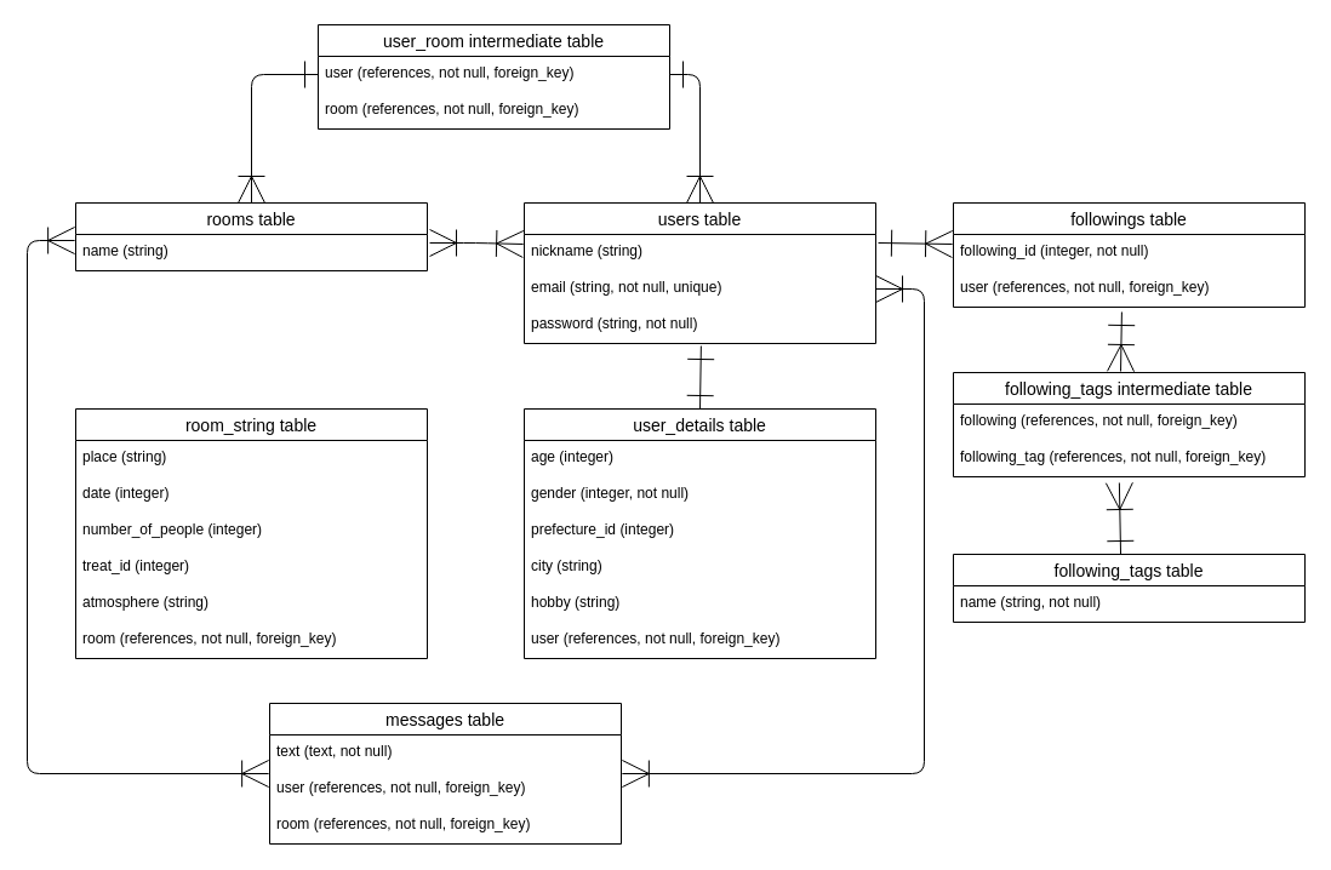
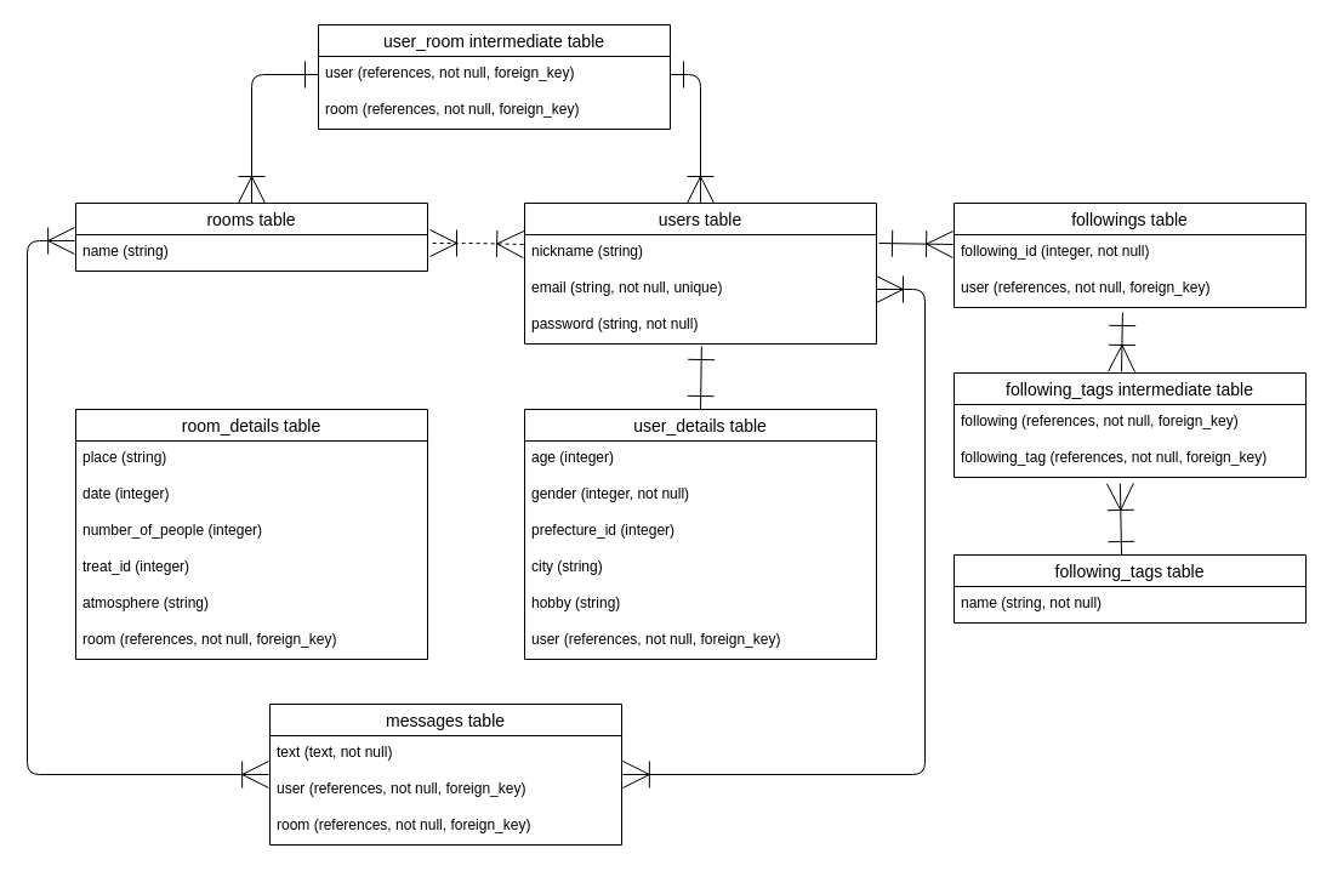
  <mxCell id="0" />
  <mxCell id="1" parent="0" />
  <mxCell id="2" value="users table" style="swimlane;fontStyle=0;childLayout=stackLayout;horizontal=1;startSize=26;horizontalStack=0;resizeParent=1;resizeParentMax=0;resizeLast=0;collapsible=1;marginBottom=0;align=center;fontSize=14;" vertex="1" parent="1"><mxGeometry x="430" y="167" width="290" height="116" as="geometry" /></mxCell>
  <mxCell id="3" value="nickname (string)" style="text;strokeColor=none;fillColor=none;spacingLeft=4;spacingRight=4;overflow=hidden;rotatable=0;points=[[0,0.5],[1,0.5]];portConstraint=eastwest;fontSize=12;" vertex="1" parent="2"><mxGeometry y="26" width="290" height="30" as="geometry" /></mxCell>
  <mxCell id="4" value="email (string, not null, unique)" style="text;strokeColor=none;fillColor=none;spacingLeft=4;spacingRight=4;overflow=hidden;rotatable=0;points=[[0,0.5],[1,0.5]];portConstraint=eastwest;fontSize=12;" vertex="1" parent="2"><mxGeometry y="56" width="290" height="30" as="geometry" /></mxCell>
  <mxCell id="5" value="password (string, not null)" style="text;strokeColor=none;fillColor=none;spacingLeft=4;spacingRight=4;overflow=hidden;rotatable=0;points=[[0,0.5],[1,0.5]];portConstraint=eastwest;fontSize=12;" vertex="1" parent="2"><mxGeometry y="86" width="290" height="30" as="geometry" /></mxCell>
  <mxCell id="6" value="user_details table" style="swimlane;fontStyle=0;childLayout=stackLayout;horizontal=1;startSize=26;horizontalStack=0;resizeParent=1;resizeParentMax=0;resizeLast=0;collapsible=1;marginBottom=0;align=center;fontSize=14;" vertex="1" parent="1"><mxGeometry x="430" y="337" width="290" height="206" as="geometry" /></mxCell>
  <mxCell id="7" value="age (integer)" style="text;strokeColor=none;fillColor=none;spacingLeft=4;spacingRight=4;overflow=hidden;rotatable=0;points=[[0,0.5],[1,0.5]];portConstraint=eastwest;fontSize=12;" vertex="1" parent="6"><mxGeometry y="26" width="290" height="30" as="geometry" /></mxCell>
  <mxCell id="8" value="gender (integer, not null)" style="text;strokeColor=none;fillColor=none;spacingLeft=4;spacingRight=4;overflow=hidden;rotatable=0;points=[[0,0.5],[1,0.5]];portConstraint=eastwest;fontSize=12;" vertex="1" parent="6"><mxGeometry y="56" width="290" height="30" as="geometry" /></mxCell>
  <mxCell id="9" value="prefecture_id (integer)" style="text;strokeColor=none;fillColor=none;spacingLeft=4;spacingRight=4;overflow=hidden;rotatable=0;points=[[0,0.5],[1,0.5]];portConstraint=eastwest;fontSize=12;" vertex="1" parent="6"><mxGeometry y="86" width="290" height="30" as="geometry" /></mxCell>
  <mxCell id="10" value="city (string)" style="text;strokeColor=none;fillColor=none;spacingLeft=4;spacingRight=4;overflow=hidden;rotatable=0;points=[[0,0.5],[1,0.5]];portConstraint=eastwest;fontSize=12;" vertex="1" parent="6"><mxGeometry y="116" width="290" height="30" as="geometry" /></mxCell>
  <mxCell id="11" value="hobby (string)" style="text;strokeColor=none;fillColor=none;spacingLeft=4;spacingRight=4;overflow=hidden;rotatable=0;points=[[0,0.5],[1,0.5]];portConstraint=eastwest;fontSize=12;" vertex="1" parent="6"><mxGeometry y="146" width="290" height="30" as="geometry" /></mxCell>
  <mxCell id="12" value="user (references, not null, foreign_key)" style="text;strokeColor=none;fillColor=none;spacingLeft=4;spacingRight=4;overflow=hidden;rotatable=0;points=[[0,0.5],[1,0.5]];portConstraint=eastwest;fontSize=12;" vertex="1" parent="6"><mxGeometry y="176" width="290" height="30" as="geometry" /></mxCell>
  <mxCell id="13" value="followings table" style="swimlane;fontStyle=0;childLayout=stackLayout;horizontal=1;startSize=26;horizontalStack=0;resizeParent=1;resizeParentMax=0;resizeLast=0;collapsible=1;marginBottom=0;align=center;fontSize=14;" vertex="1" parent="1"><mxGeometry x="784" y="167" width="290" height="86" as="geometry" /></mxCell>
  <mxCell id="14" value="following_id (integer, not null)" style="text;strokeColor=none;fillColor=none;spacingLeft=4;spacingRight=4;overflow=hidden;rotatable=0;points=[[0,0.5],[1,0.5]];portConstraint=eastwest;fontSize=12;" vertex="1" parent="13"><mxGeometry y="26" width="290" height="30" as="geometry" /></mxCell>
  <mxCell id="15" value="user (references, not null, foreign_key)" style="text;strokeColor=none;fillColor=none;spacingLeft=4;spacingRight=4;overflow=hidden;rotatable=0;points=[[0,0.5],[1,0.5]];portConstraint=eastwest;fontSize=12;" vertex="1" parent="13"><mxGeometry y="56" width="290" height="30" as="geometry" /></mxCell>
  <mxCell id="16" value="following_tags table" style="swimlane;fontStyle=0;childLayout=stackLayout;horizontal=1;startSize=26;horizontalStack=0;resizeParent=1;resizeParentMax=0;resizeLast=0;collapsible=1;marginBottom=0;align=center;fontSize=14;" vertex="1" parent="1"><mxGeometry x="784" y="457" width="290" height="56" as="geometry" /></mxCell>
  <mxCell id="17" value="name (string, not null)" style="text;strokeColor=none;fillColor=none;spacingLeft=4;spacingRight=4;overflow=hidden;rotatable=0;points=[[0,0.5],[1,0.5]];portConstraint=eastwest;fontSize=12;" vertex="1" parent="16"><mxGeometry y="26" width="290" height="30" as="geometry" /></mxCell>
  <mxCell id="18" value="following_tags intermediate table" style="swimlane;fontStyle=0;childLayout=stackLayout;horizontal=1;startSize=26;horizontalStack=0;resizeParent=1;resizeParentMax=0;resizeLast=0;collapsible=1;marginBottom=0;align=center;fontSize=14;" vertex="1" parent="1"><mxGeometry x="784" y="307" width="290" height="86" as="geometry" /></mxCell>
  <mxCell id="19" value="following (references, not null, foreign_key)" style="text;strokeColor=none;fillColor=none;spacingLeft=4;spacingRight=4;overflow=hidden;rotatable=0;points=[[0,0.5],[1,0.5]];portConstraint=eastwest;fontSize=12;" vertex="1" parent="18"><mxGeometry y="26" width="290" height="30" as="geometry" /></mxCell>
  <mxCell id="20" value="following_tag (references, not null, foreign_key)" style="text;strokeColor=none;fillColor=none;spacingLeft=4;spacingRight=4;overflow=hidden;rotatable=0;points=[[0,0.5],[1,0.5]];portConstraint=eastwest;fontSize=12;" vertex="1" parent="18"><mxGeometry y="56" width="290" height="30" as="geometry" /></mxCell>
  <mxCell id="21" value="rooms table" style="swimlane;fontStyle=0;childLayout=stackLayout;horizontal=1;startSize=26;horizontalStack=0;resizeParent=1;resizeParentMax=0;resizeLast=0;collapsible=1;marginBottom=0;align=center;fontSize=14;" vertex="1" parent="1"><mxGeometry x="60" y="167" width="290" height="56" as="geometry" /></mxCell>
  <mxCell id="22" value="name (string)" style="text;strokeColor=none;fillColor=none;spacingLeft=4;spacingRight=4;overflow=hidden;rotatable=0;points=[[0,0.5],[1,0.5]];portConstraint=eastwest;fontSize=12;" vertex="1" parent="21"><mxGeometry y="26" width="290" height="30" as="geometry" /></mxCell>
- <mxCell id="23" value="room_string table" style="swimlane;fontStyle=0;childLayout=stackLayout;horizontal=1;startSize=26;horizontalStack=0;resizeParent=1;resizeParentMax=0;resizeLast=0;collapsible=1;marginBottom=0;align=center;fontSize=14;" vertex="1" parent="1"><mxGeometry x="60" y="337" width="290" height="206" as="geometry" /></mxCell>
+ <mxCell id="23" value="room_details table" style="swimlane;fontStyle=0;childLayout=stackLayout;horizontal=1;startSize=26;horizontalStack=0;resizeParent=1;resizeParentMax=0;resizeLast=0;collapsible=1;marginBottom=0;align=center;fontSize=14;" vertex="1" parent="1"><mxGeometry x="60" y="337" width="290" height="206" as="geometry" /></mxCell>
  <mxCell id="24" value="place (string)" style="text;strokeColor=none;fillColor=none;spacingLeft=4;spacingRight=4;overflow=hidden;rotatable=0;points=[[0,0.5],[1,0.5]];portConstraint=eastwest;fontSize=12;" vertex="1" parent="23"><mxGeometry y="26" width="290" height="30" as="geometry" /></mxCell>
  <mxCell id="25" value="date (integer)" style="text;strokeColor=none;fillColor=none;spacingLeft=4;spacingRight=4;overflow=hidden;rotatable=0;points=[[0,0.5],[1,0.5]];portConstraint=eastwest;fontSize=12;" vertex="1" parent="23"><mxGeometry y="56" width="290" height="30" as="geometry" /></mxCell>
  <mxCell id="26" value="number_of_people (integer)" style="text;strokeColor=none;fillColor=none;spacingLeft=4;spacingRight=4;overflow=hidden;rotatable=0;points=[[0,0.5],[1,0.5]];portConstraint=eastwest;fontSize=12;" vertex="1" parent="23"><mxGeometry y="86" width="290" height="30" as="geometry" /></mxCell>
  <mxCell id="27" value="treat_id (integer)" style="text;strokeColor=none;fillColor=none;spacingLeft=4;spacingRight=4;overflow=hidden;rotatable=0;points=[[0,0.5],[1,0.5]];portConstraint=eastwest;fontSize=12;" vertex="1" parent="23"><mxGeometry y="116" width="290" height="30" as="geometry" /></mxCell>
  <mxCell id="28" value="atmosphere (string)" style="text;strokeColor=none;fillColor=none;spacingLeft=4;spacingRight=4;overflow=hidden;rotatable=0;points=[[0,0.5],[1,0.5]];portConstraint=eastwest;fontSize=12;" vertex="1" parent="23"><mxGeometry y="146" width="290" height="30" as="geometry" /></mxCell>
  <mxCell id="29" value="room (references, not null, foreign_key)" style="text;strokeColor=none;fillColor=none;spacingLeft=4;spacingRight=4;overflow=hidden;rotatable=0;points=[[0,0.5],[1,0.5]];portConstraint=eastwest;fontSize=12;" vertex="1" parent="23"><mxGeometry y="176" width="290" height="30" as="geometry" /></mxCell>
  <mxCell id="30" value="user_room intermediate table" style="swimlane;fontStyle=0;childLayout=stackLayout;horizontal=1;startSize=26;horizontalStack=0;resizeParent=1;resizeParentMax=0;resizeLast=0;collapsible=1;marginBottom=0;align=center;fontSize=14;" vertex="1" parent="1"><mxGeometry x="260" y="20" width="290" height="86" as="geometry" /></mxCell>
  <mxCell id="31" value="user (references, not null, foreign_key)" style="text;strokeColor=none;fillColor=none;spacingLeft=4;spacingRight=4;overflow=hidden;rotatable=0;points=[[0,0.5],[1,0.5]];portConstraint=eastwest;fontSize=12;" vertex="1" parent="30"><mxGeometry y="26" width="290" height="30" as="geometry" /></mxCell>
  <mxCell id="32" value="room (references, not null, foreign_key)" style="text;strokeColor=none;fillColor=none;spacingLeft=4;spacingRight=4;overflow=hidden;rotatable=0;points=[[0,0.5],[1,0.5]];portConstraint=eastwest;fontSize=12;" vertex="1" parent="30"><mxGeometry y="56" width="290" height="30" as="geometry" /></mxCell>
  <mxCell id="33" value="messages table" style="swimlane;fontStyle=0;childLayout=stackLayout;horizontal=1;startSize=26;horizontalStack=0;resizeParent=1;resizeParentMax=0;resizeLast=0;collapsible=1;marginBottom=0;align=center;fontSize=14;" vertex="1" parent="1"><mxGeometry x="220" y="580" width="290" height="116" as="geometry" /></mxCell>
  <mxCell id="34" value="text (text, not null)" style="text;strokeColor=none;fillColor=none;spacingLeft=4;spacingRight=4;overflow=hidden;rotatable=0;points=[[0,0.5],[1,0.5]];portConstraint=eastwest;fontSize=12;" vertex="1" parent="33"><mxGeometry y="26" width="290" height="30" as="geometry" /></mxCell>
  <mxCell id="35" value="user (references, not null, foreign_key)" style="text;strokeColor=none;fillColor=none;spacingLeft=4;spacingRight=4;overflow=hidden;rotatable=0;points=[[0,0.5],[1,0.5]];portConstraint=eastwest;fontSize=12;" vertex="1" parent="33"><mxGeometry y="56" width="290" height="30" as="geometry" /></mxCell>
  <mxCell id="36" value="room (references, not null, foreign_key)" style="text;strokeColor=none;fillColor=none;spacingLeft=4;spacingRight=4;overflow=hidden;rotatable=0;points=[[0,0.5],[1,0.5]];portConstraint=eastwest;fontSize=12;" vertex="1" parent="33"><mxGeometry y="86" width="290" height="30" as="geometry" /></mxCell>
- <mxCell id="37" style="edgeStyle=none;html=1;startArrow=ERoneToMany;startFill=0;endArrow=ERoneToMany;endFill=0;endSize=20;startSize=20;entryX=1.007;entryY=0.233;entryDx=0;entryDy=0;entryPerimeter=0;exitX=-0.003;exitY=0.267;exitDx=0;exitDy=0;exitPerimeter=0;" edge="1" parent="1" source="3" target="22"><mxGeometry relative="1" as="geometry"><mxPoint x="410" y="200" as="sourcePoint" /><mxPoint x="370" y="200" as="targetPoint" /><Array as="points"><mxPoint x="390" y="200" /></Array></mxGeometry></mxCell>
+ <mxCell id="37" style="edgeStyle=none;html=1;startArrow=ERoneToMany;startFill=0;endArrow=ERoneToMany;endFill=0;endSize=20;startSize=20;entryX=1.007;entryY=0.233;entryDx=0;entryDy=0;entryPerimeter=0;exitX=-0.003;exitY=0.267;exitDx=0;exitDy=0;exitPerimeter=0;dashed=1;" edge="1" parent="1" source="3" target="22"><mxGeometry relative="1" as="geometry"><mxPoint x="410" y="200" as="sourcePoint" /><mxPoint x="370" y="200" as="targetPoint" /><Array as="points"><mxPoint x="390" y="200" /></Array></mxGeometry></mxCell>
  <mxCell id="38" style="edgeStyle=none;html=1;exitX=-0.003;exitY=0.267;exitDx=0;exitDy=0;entryX=1.007;entryY=0.233;entryDx=0;entryDy=0;startArrow=ERoneToMany;startFill=0;endArrow=ERone;endFill=0;endSize=20;startSize=20;entryPerimeter=0;exitPerimeter=0;" edge="1" parent="1" source="14" target="3"><mxGeometry relative="1" as="geometry"><mxPoint x="930" y="-50" as="sourcePoint" /><mxPoint x="850" y="-50" as="targetPoint" /><Array as="points" /></mxGeometry></mxCell>
  <mxCell id="39" style="edgeStyle=orthogonalEdgeStyle;html=1;exitX=-0.003;exitY=0.067;exitDx=0;exitDy=0;entryX=-0.003;entryY=0.167;entryDx=0;entryDy=0;startArrow=ERoneToMany;startFill=0;endArrow=ERoneToMany;endFill=0;endSize=20;startSize=20;exitPerimeter=0;entryPerimeter=0;" edge="1" parent="1" source="35" target="22"><mxGeometry relative="1" as="geometry"><mxPoint x="245" y="-102.5" as="sourcePoint" /><mxPoint x="165" y="-102.5" as="targetPoint" /><Array as="points"><mxPoint x="20" y="638" /><mxPoint x="20" y="198" /></Array></mxGeometry></mxCell>
  <mxCell id="40" style="edgeStyle=orthogonalEdgeStyle;html=1;exitX=1;exitY=0.5;exitDx=0;exitDy=0;entryX=1.003;entryY=0.067;entryDx=0;entryDy=0;startArrow=ERoneToMany;startFill=0;endArrow=ERoneToMany;endFill=0;endSize=20;startSize=20;entryPerimeter=0;" edge="1" parent="1" source="4" target="35"><mxGeometry relative="1" as="geometry"><mxPoint x="650" y="-102.5" as="sourcePoint" /><mxPoint x="570" y="-102.5" as="targetPoint" /><Array as="points"><mxPoint x="760" y="238" /><mxPoint x="760" y="638" /></Array></mxGeometry></mxCell>
  <mxCell id="41" style="edgeStyle=orthogonalEdgeStyle;html=1;exitX=0;exitY=0.5;exitDx=0;exitDy=0;entryX=0.5;entryY=0;entryDx=0;entryDy=0;startArrow=ERone;startFill=0;endArrow=ERoneToMany;endFill=0;endSize=20;startSize=20;" edge="1" parent="1" source="31" target="21"><mxGeometry relative="1" as="geometry"><mxPoint x="260" y="62.5" as="sourcePoint" /><mxPoint x="180" y="62.5" as="targetPoint" /></mxGeometry></mxCell>
  <mxCell id="42" style="edgeStyle=orthogonalEdgeStyle;html=1;exitX=1;exitY=0.5;exitDx=0;exitDy=0;entryX=0.5;entryY=0;entryDx=0;entryDy=0;startArrow=ERone;startFill=0;endArrow=ERoneToMany;endFill=0;endSize=20;startSize=20;" edge="1" parent="1" source="31" target="2"><mxGeometry relative="1" as="geometry"><mxPoint x="685" y="40" as="sourcePoint" /><mxPoint x="630" y="146" as="targetPoint" /></mxGeometry></mxCell>
  <mxCell id="43" style="edgeStyle=none;html=1;entryX=0.503;entryY=1.067;entryDx=0;entryDy=0;startArrow=ERone;startFill=0;endArrow=ERone;endFill=0;endSize=20;startSize=20;entryPerimeter=0;exitX=0.5;exitY=0;exitDx=0;exitDy=0;" edge="1" parent="1" source="6" target="5"><mxGeometry relative="1" as="geometry"><mxPoint x="576" y="320" as="sourcePoint" /><mxPoint x="214.13" y="233" as="targetPoint" /><Array as="points" /></mxGeometry></mxCell>
  <mxCell id="44" style="edgeStyle=none;html=1;exitX=0.476;exitY=-0.012;exitDx=0;exitDy=0;entryX=0.479;entryY=1.133;entryDx=0;entryDy=0;startArrow=ERoneToMany;startFill=0;endArrow=ERone;endFill=0;endSize=20;startSize=20;entryPerimeter=0;exitPerimeter=0;" edge="1" parent="1" source="18" target="15"><mxGeometry relative="1" as="geometry"><mxPoint x="793.13" y="211.01" as="sourcePoint" /><mxPoint x="732.03" y="209.99" as="targetPoint" /><Array as="points" /></mxGeometry></mxCell>
  <mxCell id="45" style="edgeStyle=none;html=1;exitX=0.472;exitY=1.167;exitDx=0;exitDy=0;entryX=0.476;entryY=0;entryDx=0;entryDy=0;startArrow=ERoneToMany;startFill=0;endArrow=ERone;endFill=0;endSize=20;startSize=20;entryPerimeter=0;exitPerimeter=0;" edge="1" parent="1" source="20" target="16"><mxGeometry relative="1" as="geometry"><mxPoint x="803.13" y="221.01" as="sourcePoint" /><mxPoint x="742.03" y="219.99" as="targetPoint" /><Array as="points" /></mxGeometry></mxCell>
